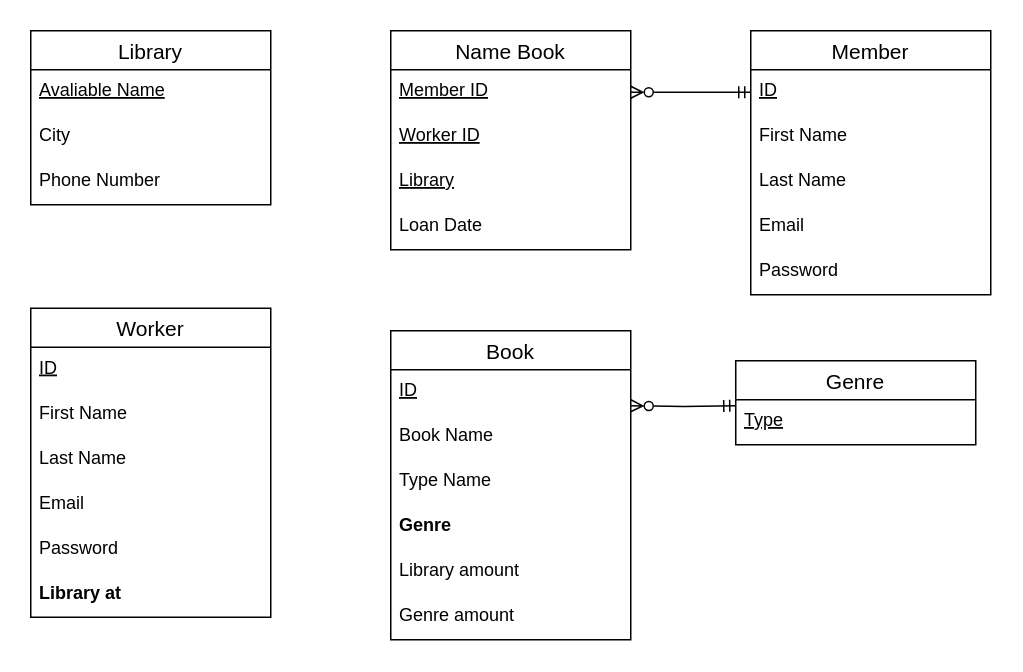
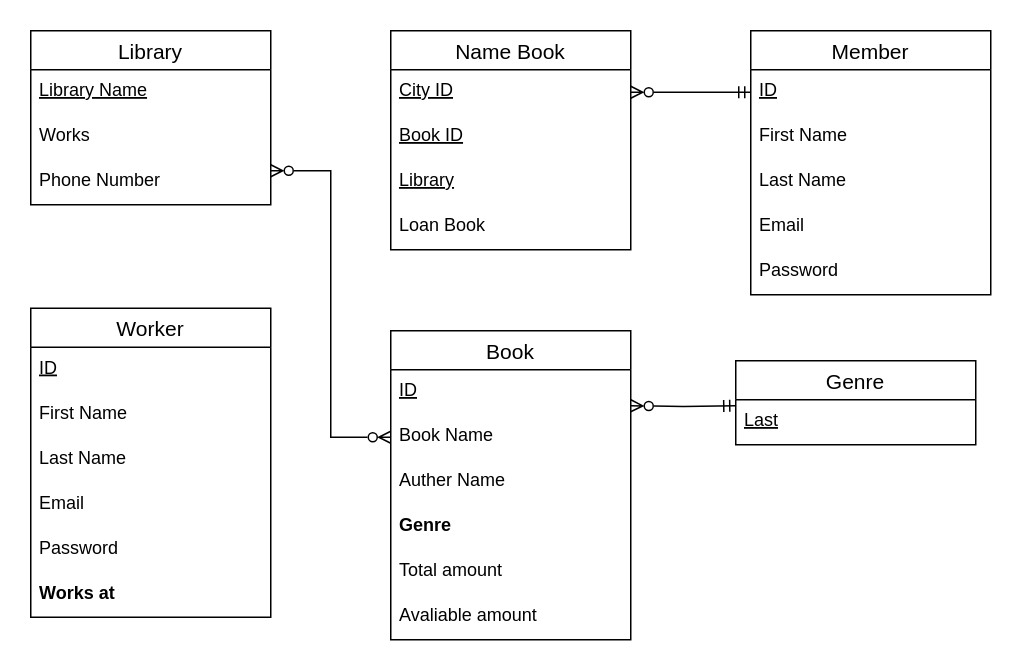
  <mxCell id="0" />
  <mxCell id="1" parent="0" />
  <mxCell id="2" value="Library" style="swimlane;fontStyle=0;childLayout=stackLayout;horizontal=1;startSize=26;horizontalStack=0;resizeParent=1;resizeParentMax=0;resizeLast=0;collapsible=1;marginBottom=0;align=center;fontSize=14;" vertex="1" parent="1"><mxGeometry x="20" y="20" width="160" height="116" as="geometry" /></mxCell>
- <mxCell id="3" value="Avaliable Name" style="text;strokeColor=none;fillColor=none;spacingLeft=4;spacingRight=4;overflow=hidden;rotatable=0;points=[[0,0.5],[1,0.5]];portConstraint=eastwest;fontSize=12;fontStyle=4" vertex="1" parent="2"><mxGeometry y="26" width="160" height="30" as="geometry" /></mxCell>
- <mxCell id="4" value="City" style="text;strokeColor=none;fillColor=none;spacingLeft=4;spacingRight=4;overflow=hidden;rotatable=0;points=[[0,0.5],[1,0.5]];portConstraint=eastwest;fontSize=12;" vertex="1" parent="2"><mxGeometry y="56" width="160" height="30" as="geometry" /></mxCell>
+ <mxCell id="3" value="Library Name" style="text;strokeColor=none;fillColor=none;spacingLeft=4;spacingRight=4;overflow=hidden;rotatable=0;points=[[0,0.5],[1,0.5]];portConstraint=eastwest;fontSize=12;fontStyle=4" vertex="1" parent="2"><mxGeometry y="26" width="160" height="30" as="geometry" /></mxCell>
+ <mxCell id="4" value="Works" style="text;strokeColor=none;fillColor=none;spacingLeft=4;spacingRight=4;overflow=hidden;rotatable=0;points=[[0,0.5],[1,0.5]];portConstraint=eastwest;fontSize=12;" vertex="1" parent="2"><mxGeometry y="56" width="160" height="30" as="geometry" /></mxCell>
  <mxCell id="5" value="Phone Number" style="text;strokeColor=none;fillColor=none;spacingLeft=4;spacingRight=4;overflow=hidden;rotatable=0;points=[[0,0.5],[1,0.5]];portConstraint=eastwest;fontSize=12;" vertex="1" parent="2"><mxGeometry y="86" width="160" height="30" as="geometry" /></mxCell>
  <mxCell id="6" value="Member" style="swimlane;fontStyle=0;childLayout=stackLayout;horizontal=1;startSize=26;horizontalStack=0;resizeParent=1;resizeParentMax=0;resizeLast=0;collapsible=1;marginBottom=0;align=center;fontSize=14;" vertex="1" parent="1"><mxGeometry x="500" y="20" width="160" height="176" as="geometry" /></mxCell>
  <mxCell id="7" value="ID" style="text;strokeColor=none;fillColor=none;spacingLeft=4;spacingRight=4;overflow=hidden;rotatable=0;points=[[0,0.5],[1,0.5]];portConstraint=eastwest;fontSize=12;fontStyle=4" vertex="1" parent="6"><mxGeometry y="26" width="160" height="30" as="geometry" /></mxCell>
  <mxCell id="8" value="First Name" style="text;strokeColor=none;fillColor=none;spacingLeft=4;spacingRight=4;overflow=hidden;rotatable=0;points=[[0,0.5],[1,0.5]];portConstraint=eastwest;fontSize=12;" vertex="1" parent="6"><mxGeometry y="56" width="160" height="30" as="geometry" /></mxCell>
  <mxCell id="9" value="Last Name" style="text;strokeColor=none;fillColor=none;spacingLeft=4;spacingRight=4;overflow=hidden;rotatable=0;points=[[0,0.5],[1,0.5]];portConstraint=eastwest;fontSize=12;" vertex="1" parent="6"><mxGeometry y="86" width="160" height="30" as="geometry" /></mxCell>
  <mxCell id="10" value="Email" style="text;strokeColor=none;fillColor=none;spacingLeft=4;spacingRight=4;overflow=hidden;rotatable=0;points=[[0,0.5],[1,0.5]];portConstraint=eastwest;fontSize=12;" vertex="1" parent="6"><mxGeometry y="116" width="160" height="30" as="geometry" /></mxCell>
  <mxCell id="11" value="Password" style="text;strokeColor=none;fillColor=none;spacingLeft=4;spacingRight=4;overflow=hidden;rotatable=0;points=[[0,0.5],[1,0.5]];portConstraint=eastwest;fontSize=12;" vertex="1" parent="6"><mxGeometry y="146" width="160" height="30" as="geometry" /></mxCell>
  <mxCell id="12" value="Book" style="swimlane;fontStyle=0;childLayout=stackLayout;horizontal=1;startSize=26;horizontalStack=0;resizeParent=1;resizeParentMax=0;resizeLast=0;collapsible=1;marginBottom=0;align=center;fontSize=14;" vertex="1" parent="1"><mxGeometry x="260" y="220" width="160" height="206" as="geometry" /></mxCell>
  <mxCell id="13" value="ID" style="text;strokeColor=none;fillColor=none;spacingLeft=4;spacingRight=4;overflow=hidden;rotatable=0;points=[[0,0.5],[1,0.5]];portConstraint=eastwest;fontSize=12;fontStyle=4" vertex="1" parent="12"><mxGeometry y="26" width="160" height="30" as="geometry" /></mxCell>
  <mxCell id="14" value="Book Name" style="text;strokeColor=none;fillColor=none;spacingLeft=4;spacingRight=4;overflow=hidden;rotatable=0;points=[[0,0.5],[1,0.5]];portConstraint=eastwest;fontSize=12;fontStyle=0" vertex="1" parent="12"><mxGeometry y="56" width="160" height="30" as="geometry" /></mxCell>
- <mxCell id="15" value="Type Name" style="text;strokeColor=none;fillColor=none;spacingLeft=4;spacingRight=4;overflow=hidden;rotatable=0;points=[[0,0.5],[1,0.5]];portConstraint=eastwest;fontSize=12;fontStyle=0" vertex="1" parent="12"><mxGeometry y="86" width="160" height="30" as="geometry" /></mxCell>
+ <mxCell id="15" value="Auther Name" style="text;strokeColor=none;fillColor=none;spacingLeft=4;spacingRight=4;overflow=hidden;rotatable=0;points=[[0,0.5],[1,0.5]];portConstraint=eastwest;fontSize=12;fontStyle=0" vertex="1" parent="12"><mxGeometry y="86" width="160" height="30" as="geometry" /></mxCell>
  <mxCell id="16" value="Genre" style="text;strokeColor=none;fillColor=none;spacingLeft=4;spacingRight=4;overflow=hidden;rotatable=0;points=[[0,0.5],[1,0.5]];portConstraint=eastwest;fontSize=12;fontStyle=1" vertex="1" parent="12"><mxGeometry y="116" width="160" height="30" as="geometry" /></mxCell>
- <mxCell id="17" value="Library amount" style="text;strokeColor=none;fillColor=none;spacingLeft=4;spacingRight=4;overflow=hidden;rotatable=0;points=[[0,0.5],[1,0.5]];portConstraint=eastwest;fontSize=12;fontStyle=0" vertex="1" parent="12"><mxGeometry y="146" width="160" height="30" as="geometry" /></mxCell>
- <mxCell id="18" value="Genre amount" style="text;strokeColor=none;fillColor=none;spacingLeft=4;spacingRight=4;overflow=hidden;rotatable=0;points=[[0,0.5],[1,0.5]];portConstraint=eastwest;fontSize=12;fontStyle=0" vertex="1" parent="12"><mxGeometry y="176" width="160" height="30" as="geometry" /></mxCell>
+ <mxCell id="17" value="Total amount" style="text;strokeColor=none;fillColor=none;spacingLeft=4;spacingRight=4;overflow=hidden;rotatable=0;points=[[0,0.5],[1,0.5]];portConstraint=eastwest;fontSize=12;fontStyle=0" vertex="1" parent="12"><mxGeometry y="146" width="160" height="30" as="geometry" /></mxCell>
+ <mxCell id="18" value="Avaliable amount" style="text;strokeColor=none;fillColor=none;spacingLeft=4;spacingRight=4;overflow=hidden;rotatable=0;points=[[0,0.5],[1,0.5]];portConstraint=eastwest;fontSize=12;fontStyle=0" vertex="1" parent="12"><mxGeometry y="176" width="160" height="30" as="geometry" /></mxCell>
  <mxCell id="19" value="Worker" style="swimlane;fontStyle=0;childLayout=stackLayout;horizontal=1;startSize=26;horizontalStack=0;resizeParent=1;resizeParentMax=0;resizeLast=0;collapsible=1;marginBottom=0;align=center;fontSize=14;" vertex="1" parent="1"><mxGeometry x="20" y="205" width="160" height="206" as="geometry" /></mxCell>
  <mxCell id="20" value="ID" style="text;strokeColor=none;fillColor=none;spacingLeft=4;spacingRight=4;overflow=hidden;rotatable=0;points=[[0,0.5],[1,0.5]];portConstraint=eastwest;fontSize=12;fontStyle=4" vertex="1" parent="19"><mxGeometry y="26" width="160" height="30" as="geometry" /></mxCell>
  <mxCell id="21" value="First Name" style="text;strokeColor=none;fillColor=none;spacingLeft=4;spacingRight=4;overflow=hidden;rotatable=0;points=[[0,0.5],[1,0.5]];portConstraint=eastwest;fontSize=12;" vertex="1" parent="19"><mxGeometry y="56" width="160" height="30" as="geometry" /></mxCell>
  <mxCell id="22" value="Last Name" style="text;strokeColor=none;fillColor=none;spacingLeft=4;spacingRight=4;overflow=hidden;rotatable=0;points=[[0,0.5],[1,0.5]];portConstraint=eastwest;fontSize=12;" vertex="1" parent="19"><mxGeometry y="86" width="160" height="30" as="geometry" /></mxCell>
  <mxCell id="23" value="Email" style="text;strokeColor=none;fillColor=none;spacingLeft=4;spacingRight=4;overflow=hidden;rotatable=0;points=[[0,0.5],[1,0.5]];portConstraint=eastwest;fontSize=12;" vertex="1" parent="19"><mxGeometry y="116" width="160" height="30" as="geometry" /></mxCell>
  <mxCell id="24" value="Password" style="text;strokeColor=none;fillColor=none;spacingLeft=4;spacingRight=4;overflow=hidden;rotatable=0;points=[[0,0.5],[1,0.5]];portConstraint=eastwest;fontSize=12;" vertex="1" parent="19"><mxGeometry y="146" width="160" height="30" as="geometry" /></mxCell>
- <mxCell id="25" value="Library at" style="text;strokeColor=none;fillColor=none;spacingLeft=4;spacingRight=4;overflow=hidden;rotatable=0;points=[[0,0.5],[1,0.5]];portConstraint=eastwest;fontSize=12;fontStyle=1" vertex="1" parent="19"><mxGeometry y="176" width="160" height="30" as="geometry" /></mxCell>
+ <mxCell id="25" value="Works at" style="text;strokeColor=none;fillColor=none;spacingLeft=4;spacingRight=4;overflow=hidden;rotatable=0;points=[[0,0.5],[1,0.5]];portConstraint=eastwest;fontSize=12;fontStyle=1" vertex="1" parent="19"><mxGeometry y="176" width="160" height="30" as="geometry" /></mxCell>
  <mxCell id="26" value="Genre" style="swimlane;fontStyle=0;childLayout=stackLayout;horizontal=1;startSize=26;horizontalStack=0;resizeParent=1;resizeParentMax=0;resizeLast=0;collapsible=1;marginBottom=0;align=center;fontSize=14;" vertex="1" parent="1"><mxGeometry x="490" y="240" width="160" height="56" as="geometry" /></mxCell>
- <mxCell id="27" value="Type" style="text;strokeColor=none;fillColor=none;spacingLeft=4;spacingRight=4;overflow=hidden;rotatable=0;points=[[0,0.5],[1,0.5]];portConstraint=eastwest;fontSize=12;fontStyle=4" vertex="1" parent="26"><mxGeometry y="26" width="160" height="30" as="geometry" /></mxCell>
+ <mxCell id="27" value="Last" style="text;strokeColor=none;fillColor=none;spacingLeft=4;spacingRight=4;overflow=hidden;rotatable=0;points=[[0,0.5],[1,0.5]];portConstraint=eastwest;fontSize=12;fontStyle=4" vertex="1" parent="26"><mxGeometry y="26" width="160" height="30" as="geometry" /></mxCell>
  <mxCell id="28" value="Name Book" style="swimlane;fontStyle=0;childLayout=stackLayout;horizontal=1;startSize=26;horizontalStack=0;resizeParent=1;resizeParentMax=0;resizeLast=0;collapsible=1;marginBottom=0;align=center;fontSize=14;" vertex="1" parent="1"><mxGeometry x="260" y="20" width="160" height="146" as="geometry" /></mxCell>
- <mxCell id="29" value="Member ID" style="text;strokeColor=none;fillColor=none;spacingLeft=4;spacingRight=4;overflow=hidden;rotatable=0;points=[[0,0.5],[1,0.5]];portConstraint=eastwest;fontSize=12;fontStyle=4" vertex="1" parent="28"><mxGeometry y="26" width="160" height="30" as="geometry" /></mxCell>
- <mxCell id="30" value="Worker ID" style="text;strokeColor=none;fillColor=none;spacingLeft=4;spacingRight=4;overflow=hidden;rotatable=0;points=[[0,0.5],[1,0.5]];portConstraint=eastwest;fontSize=12;fontStyle=4" vertex="1" parent="28"><mxGeometry y="56" width="160" height="30" as="geometry" /></mxCell>
+ <mxCell id="29" value="City ID" style="text;strokeColor=none;fillColor=none;spacingLeft=4;spacingRight=4;overflow=hidden;rotatable=0;points=[[0,0.5],[1,0.5]];portConstraint=eastwest;fontSize=12;fontStyle=4" vertex="1" parent="28"><mxGeometry y="26" width="160" height="30" as="geometry" /></mxCell>
+ <mxCell id="30" value="Book ID" style="text;strokeColor=none;fillColor=none;spacingLeft=4;spacingRight=4;overflow=hidden;rotatable=0;points=[[0,0.5],[1,0.5]];portConstraint=eastwest;fontSize=12;fontStyle=4" vertex="1" parent="28"><mxGeometry y="56" width="160" height="30" as="geometry" /></mxCell>
  <mxCell id="31" value="Library" style="text;strokeColor=none;fillColor=none;spacingLeft=4;spacingRight=4;overflow=hidden;rotatable=0;points=[[0,0.5],[1,0.5]];portConstraint=eastwest;fontSize=12;fontStyle=4" vertex="1" parent="28"><mxGeometry y="86" width="160" height="30" as="geometry" /></mxCell>
- <mxCell id="32" value="Loan Date" style="text;strokeColor=none;fillColor=none;spacingLeft=4;spacingRight=4;overflow=hidden;rotatable=0;points=[[0,0.5],[1,0.5]];portConstraint=eastwest;fontSize=12;fontStyle=0" vertex="1" parent="28"><mxGeometry y="116" width="160" height="30" as="geometry" /></mxCell>
+ <mxCell id="32" value="Loan Book" style="text;strokeColor=none;fillColor=none;spacingLeft=4;spacingRight=4;overflow=hidden;rotatable=0;points=[[0,0.5],[1,0.5]];portConstraint=eastwest;fontSize=12;fontStyle=0" vertex="1" parent="28"><mxGeometry y="116" width="160" height="30" as="geometry" /></mxCell>
  <mxCell id="33" style="edgeStyle=orthogonalEdgeStyle;rounded=0;orthogonalLoop=1;jettySize=auto;html=1;exitX=1;exitY=0.5;exitDx=0;exitDy=0;entryX=0;entryY=0.5;entryDx=0;entryDy=0;endArrow=ERmandOne;endFill=0;startArrow=ERzeroToMany;startFill=0;" edge="1" parent="1" source="29" target="7"><mxGeometry relative="1" as="geometry" /></mxCell>
  <mxCell id="34" style="edgeStyle=orthogonalEdgeStyle;rounded=0;orthogonalLoop=1;jettySize=auto;html=1;entryX=1;entryY=0.8;entryDx=0;entryDy=0;entryPerimeter=0;startArrow=ERmandOne;startFill=0;endArrow=ERzeroToMany;endFill=0;" edge="1" parent="1" target="13"><mxGeometry relative="1" as="geometry"><mxPoint x="490" y="270" as="sourcePoint" /></mxGeometry></mxCell>
+ <mxCell id="35" style="edgeStyle=orthogonalEdgeStyle;rounded=0;orthogonalLoop=1;jettySize=auto;html=1;entryX=1;entryY=0.244;entryDx=0;entryDy=0;entryPerimeter=0;startArrow=ERzeroToMany;startFill=0;endArrow=ERzeroToMany;endFill=0;" edge="1" parent="1" source="14" target="5"><mxGeometry relative="1" as="geometry" /></mxCell>
